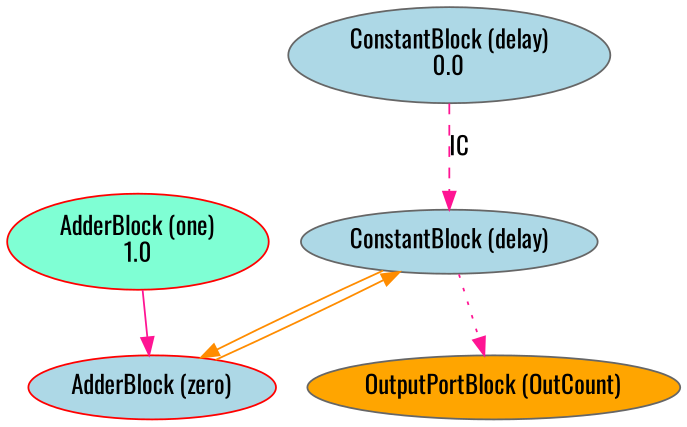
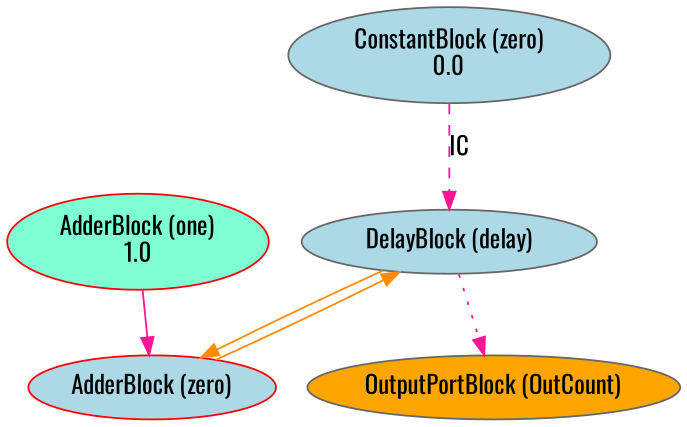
  digraph {
    fontname=Oswald
    node [color=gray40 fillcolor=lightblue fontname=Oswald style=filled]
    edge [color=deeppink fontname=Oswald style=solid]
    n1 [fillcolor=orange label="OutputPortBlock (OutCount)"]
-   n2 [label="ConstantBlock (delay)"]
+   n2 [label="DelayBlock (delay)"]
    n3 [color=red label="AdderBlock (zero)"]
-   n4 [label="ConstantBlock (delay)\n0.0"]
+   n4 [label="ConstantBlock (zero)\n0.0"]
    n5 [color=red fillcolor=aquamarine label="AdderBlock (one)\n1.0"]
    n2 -> n1 [style=dotted]
    n2 -> n3 [color=darkorange]
    n3 -> n2 [color=darkorange]
    n4 -> n2 [label=IC style=dashed]
    n5 -> n3
  }
